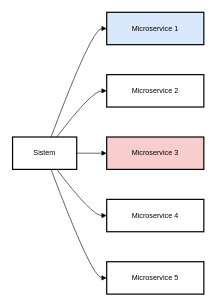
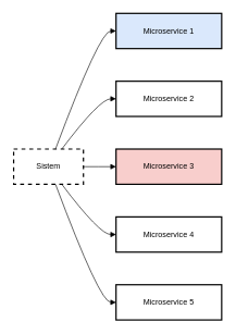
  <mxCell id="0" />
  <mxCell id="1" parent="0" />
- <mxCell id="2" value="Sistem" style="whiteSpace=wrap;strokeWidth=2;" vertex="1" parent="1"><mxGeometry x="20" y="228" width="107" height="54" as="geometry" /></mxCell>
+ <mxCell id="2" value="Sistem" style="whiteSpace=wrap;strokeWidth=2;dashed=1;" vertex="1" parent="1"><mxGeometry x="20" y="228" width="107" height="54" as="geometry" /></mxCell>
  <mxCell id="3" value="Microservice 1" style="whiteSpace=wrap;strokeWidth=2;fillColor=#dae8fc;" vertex="1" parent="1"><mxGeometry x="177" y="20" width="162" height="54" as="geometry" /></mxCell>
  <mxCell id="4" value="Microservice 2" style="whiteSpace=wrap;strokeWidth=2;" vertex="1" parent="1"><mxGeometry x="177" y="124" width="162" height="54" as="geometry" /></mxCell>
  <mxCell id="5" value="Microservice 3" style="whiteSpace=wrap;strokeWidth=2;fillColor=#f8cecc;" vertex="1" parent="1"><mxGeometry x="177" y="228" width="162" height="54" as="geometry" /></mxCell>
  <mxCell id="6" value="Microservice 4" style="whiteSpace=wrap;strokeWidth=2;" vertex="1" parent="1"><mxGeometry x="177" y="332" width="162" height="54" as="geometry" /></mxCell>
  <mxCell id="7" value="Microservice 5" style="whiteSpace=wrap;strokeWidth=2;" vertex="1" parent="1"><mxGeometry x="177" y="436" width="162" height="54" as="geometry" /></mxCell>
  <mxCell id="8" value="" style="curved=1;startArrow=none;endArrow=block;exitX=0.6;exitY=0;entryX=0;entryY=0.5;" edge="1" parent="1" source="2" target="3"><mxGeometry relative="1" as="geometry"><Array as="points"><mxPoint x="152" y="47" /></Array></mxGeometry></mxCell>
  <mxCell id="9" value="" style="curved=1;startArrow=none;endArrow=block;exitX=0.69;exitY=0;entryX=0;entryY=0.5;" edge="1" parent="1" source="2" target="4"><mxGeometry relative="1" as="geometry"><Array as="points"><mxPoint x="152" y="151" /></Array></mxGeometry></mxCell>
  <mxCell id="10" value="" style="curved=1;startArrow=none;endArrow=block;exitX=1;exitY=0.5;entryX=0;entryY=0.5;" edge="1" parent="1" source="2" target="5"><mxGeometry relative="1" as="geometry"><Array as="points" /></mxGeometry></mxCell>
  <mxCell id="11" value="" style="curved=1;startArrow=none;endArrow=block;exitX=0.69;exitY=1;entryX=0;entryY=0.5;" edge="1" parent="1" source="2" target="6"><mxGeometry relative="1" as="geometry"><Array as="points"><mxPoint x="152" y="359" /></Array></mxGeometry></mxCell>
  <mxCell id="12" value="" style="curved=1;startArrow=none;endArrow=block;exitX=0.6;exitY=1;entryX=0;entryY=0.5;" edge="1" parent="1" source="2" target="7"><mxGeometry relative="1" as="geometry"><Array as="points"><mxPoint x="152" y="463" /></Array></mxGeometry></mxCell>
